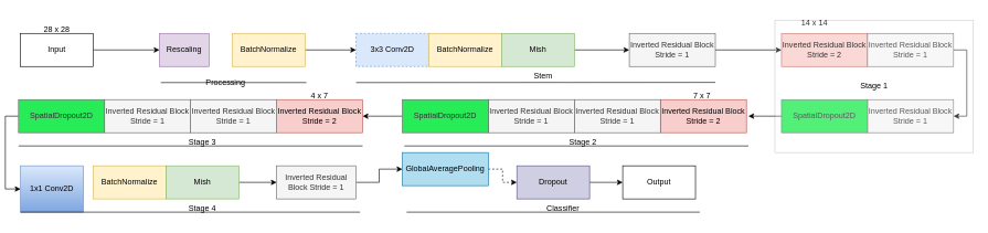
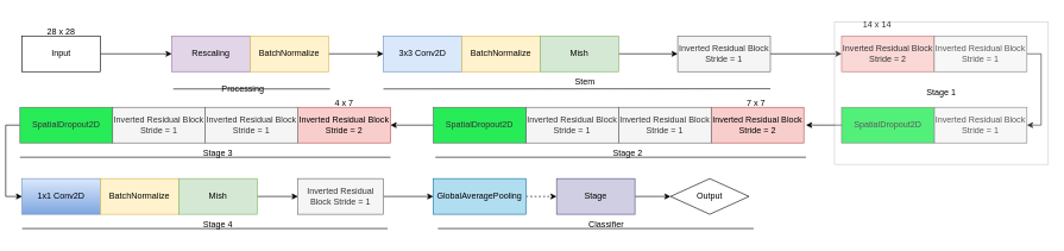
  <mxCell id="0" />
  <mxCell id="1" parent="0" />
- <mxCell id="2" value="Rescaling" style="rounded=0;whiteSpace=wrap;html=1;fillColor=#e1d5e7;strokeColor=#9673a6;" parent="1" vertex="1"><mxGeometry x="233" y="50" width="75" height="50" as="geometry" /></mxCell>
+ <mxCell id="2" value="Rescaling" style="rounded=0;whiteSpace=wrap;html=1;fillColor=#e1d5e7;strokeColor=#9673a6;" parent="1" vertex="1"><mxGeometry x="233" y="50" width="110" height="50" as="geometry" /></mxCell>
  <mxCell id="3" style="edgeStyle=orthogonalEdgeStyle;rounded=0;orthogonalLoop=1;jettySize=auto;html=1;exitX=1;exitY=0.5;exitDx=0;exitDy=0;entryX=0;entryY=0.5;entryDx=0;entryDy=0;" parent="1" source="4" target="5" edge="1"><mxGeometry relative="1" as="geometry" /></mxCell>
  <mxCell id="4" value="BatchNormalize" style="rounded=0;whiteSpace=wrap;html=1;fillColor=#fff2cc;strokeColor=#d6b656;" parent="1" vertex="1"><mxGeometry x="343" y="50" width="110" height="50" as="geometry" /></mxCell>
- <mxCell id="5" value="3x3 Conv2D" style="rounded=0;whiteSpace=wrap;html=1;fillColor=#dae8fc;strokeColor=#6c8ebf;dashed=1;" parent="1" vertex="1"><mxGeometry x="530" y="50" width="110" height="50" as="geometry" /></mxCell>
+ <mxCell id="5" value="3x3 Conv2D" style="rounded=0;whiteSpace=wrap;html=1;fillColor=#dae8fc;strokeColor=#6c8ebf;" parent="1" vertex="1"><mxGeometry x="530" y="50" width="110" height="50" as="geometry" /></mxCell>
  <mxCell id="6" value="BatchNormalize" style="rounded=0;whiteSpace=wrap;html=1;fillColor=#fff2cc;strokeColor=#d6b656;" parent="1" vertex="1"><mxGeometry x="640" y="50" width="110" height="50" as="geometry" /></mxCell>
  <mxCell id="7" style="edgeStyle=orthogonalEdgeStyle;rounded=0;orthogonalLoop=1;jettySize=auto;html=1;exitX=1;exitY=0.5;exitDx=0;exitDy=0;entryX=0;entryY=0.5;entryDx=0;entryDy=0;" parent="1" source="8" target="31" edge="1"><mxGeometry relative="1" as="geometry" /></mxCell>
  <mxCell id="8" value="Mish" style="rounded=0;whiteSpace=wrap;html=1;fillColor=#d5e8d4;strokeColor=#82b366;" parent="1" vertex="1"><mxGeometry x="750" y="50" width="110" height="50" as="geometry" /></mxCell>
  <mxCell id="9" style="edgeStyle=orthogonalEdgeStyle;rounded=0;orthogonalLoop=1;jettySize=auto;html=1;exitX=1;exitY=0.5;exitDx=0;exitDy=0;entryX=0;entryY=0.5;entryDx=0;entryDy=0;" parent="1" source="10" target="2" edge="1"><mxGeometry relative="1" as="geometry" /></mxCell>
  <mxCell id="10" value="Input" style="rounded=0;whiteSpace=wrap;html=1;" parent="1" vertex="1"><mxGeometry x="23" y="50" width="110" height="50" as="geometry" /></mxCell>
  <mxCell id="11" value="Inverted Residual Block Stride = 2" style="rounded=0;whiteSpace=wrap;html=1;fillColor=#f8cecc;strokeColor=#b85450;" parent="1" vertex="1"><mxGeometry x="1173" y="50" width="130" height="50" as="geometry" /></mxCell>
  <mxCell id="12" style="edgeStyle=orthogonalEdgeStyle;rounded=0;orthogonalLoop=1;jettySize=auto;html=1;exitX=1;exitY=0.5;exitDx=0;exitDy=0;entryX=1;entryY=0.5;entryDx=0;entryDy=0;" parent="1" source="13" target="14" edge="1"><mxGeometry relative="1" as="geometry" /></mxCell>
  <mxCell id="13" value="Inverted Residual Block Stride = 1" style="rounded=0;whiteSpace=wrap;html=1;fillColor=#f5f5f5;strokeColor=#666666;fontColor=#333333;" parent="1" vertex="1"><mxGeometry x="1303" y="50" width="130" height="50" as="geometry" /></mxCell>
  <mxCell id="14" value="Inverted Residual Block Stride = 1" style="rounded=0;whiteSpace=wrap;html=1;fillColor=#f5f5f5;strokeColor=#666666;fontColor=#333333;" parent="1" vertex="1"><mxGeometry x="1303" y="150" width="130" height="50" as="geometry" /></mxCell>
  <mxCell id="15" style="edgeStyle=orthogonalEdgeStyle;rounded=0;orthogonalLoop=1;jettySize=auto;html=1;exitX=0;exitY=0.5;exitDx=0;exitDy=0;" parent="1" source="16" edge="1"><mxGeometry relative="1" as="geometry"><mxPoint x="1123" y="174.913" as="targetPoint" /></mxGeometry></mxCell>
  <mxCell id="16" value="SpatialDropout2D" style="rounded=0;whiteSpace=wrap;html=1;fillColor=#27ec58;strokeColor=#666666;fontColor=#333333;" parent="1" vertex="1"><mxGeometry x="1173" y="150" width="130" height="50" as="geometry" /></mxCell>
  <mxCell id="17" value="Inverted Residual Block Stride = 2" style="rounded=0;whiteSpace=wrap;html=1;fillColor=#f8cecc;strokeColor=#b85450;" parent="1" vertex="1"><mxGeometry x="990" y="150" width="130" height="50" as="geometry" /></mxCell>
  <mxCell id="18" value="Inverted Residual Block Stride = 1" style="rounded=0;whiteSpace=wrap;html=1;fillColor=#f5f5f5;strokeColor=#666666;fontColor=#333333;" parent="1" vertex="1"><mxGeometry x="860" y="150" width="130" height="50" as="geometry" /></mxCell>
  <mxCell id="19" value="Inverted Residual Block Stride = 1" style="rounded=0;whiteSpace=wrap;html=1;fillColor=#f5f5f5;strokeColor=#666666;fontColor=#333333;" parent="1" vertex="1"><mxGeometry x="730" y="150" width="130" height="50" as="geometry" /></mxCell>
  <mxCell id="20" style="edgeStyle=orthogonalEdgeStyle;rounded=0;orthogonalLoop=1;jettySize=auto;html=1;exitX=0;exitY=0.5;exitDx=0;exitDy=0;entryX=1;entryY=0.5;entryDx=0;entryDy=0;" parent="1" source="21" target="22" edge="1"><mxGeometry relative="1" as="geometry" /></mxCell>
  <mxCell id="21" value="SpatialDropout2D" style="rounded=0;whiteSpace=wrap;html=1;fillColor=#27ec58;strokeColor=#666666;fontColor=#333333;" parent="1" vertex="1"><mxGeometry x="600" y="150" width="130" height="50" as="geometry" /></mxCell>
  <mxCell id="22" value="Inverted Residual Block Stride = 2" style="rounded=0;whiteSpace=wrap;html=1;fillColor=#f8cecc;strokeColor=#b85450;" parent="1" vertex="1"><mxGeometry x="410" y="150" width="130" height="50" as="geometry" /></mxCell>
  <mxCell id="23" value="Inverted Residual Block Stride = 1" style="rounded=0;whiteSpace=wrap;html=1;fillColor=#f5f5f5;strokeColor=#666666;fontColor=#333333;" parent="1" vertex="1"><mxGeometry x="150" y="150" width="130" height="50" as="geometry" /></mxCell>
  <mxCell id="24" value="Inverted Residual Block Stride = 1" style="rounded=0;whiteSpace=wrap;html=1;fillColor=#f5f5f5;strokeColor=#666666;fontColor=#333333;" parent="1" vertex="1"><mxGeometry x="280" y="150" width="130" height="50" as="geometry" /></mxCell>
  <mxCell id="25" style="edgeStyle=orthogonalEdgeStyle;rounded=0;orthogonalLoop=1;jettySize=auto;html=1;exitX=0;exitY=0.5;exitDx=0;exitDy=0;entryX=0;entryY=0.5;entryDx=0;entryDy=0;" parent="1" source="26" target="44" edge="1"><mxGeometry relative="1" as="geometry" /></mxCell>
  <mxCell id="26" value="SpatialDropout2D" style="rounded=0;whiteSpace=wrap;html=1;fillColor=#27ec58;strokeColor=#666666;fontColor=#333333;" parent="1" vertex="1"><mxGeometry x="20" y="150" width="130" height="50" as="geometry" /></mxCell>
  <mxCell id="27" style="edgeStyle=orthogonalEdgeStyle;rounded=0;orthogonalLoop=1;jettySize=auto;html=1;exitX=1;exitY=0.5;exitDx=0;exitDy=0;entryX=0;entryY=0.5;entryDx=0;entryDy=0;" parent="1" source="28" target="36" edge="1"><mxGeometry relative="1" as="geometry" /></mxCell>
  <mxCell id="28" value="Inverted Residual Block Stride = 1" style="rounded=0;whiteSpace=wrap;html=1;fillColor=#f5f5f5;strokeColor=#666666;fontColor=#333333;" parent="1" vertex="1"><mxGeometry x="410" y="250" width="120" height="50" as="geometry" /></mxCell>
  <mxCell id="29" value="Processing" style="text;html=1;strokeColor=none;fillColor=none;align=center;verticalAlign=middle;whiteSpace=wrap;rounded=0;" parent="1" vertex="1"><mxGeometry x="303" y="110" width="60" height="30" as="geometry" /></mxCell>
  <mxCell id="30" style="edgeStyle=orthogonalEdgeStyle;rounded=0;orthogonalLoop=1;jettySize=auto;html=1;exitX=1;exitY=0.5;exitDx=0;exitDy=0;entryX=0;entryY=0.5;entryDx=0;entryDy=0;" parent="1" source="31" target="11" edge="1"><mxGeometry relative="1" as="geometry" /></mxCell>
  <mxCell id="31" value="Inverted Residual Block Stride = 1" style="rounded=0;whiteSpace=wrap;html=1;fillColor=#f5f5f5;strokeColor=#666666;fontColor=#333333;" parent="1" vertex="1"><mxGeometry x="943" y="50" width="130" height="50" as="geometry" /></mxCell>
  <mxCell id="32" value="" style="endArrow=none;html=1;rounded=0;" parent="1" edge="1"><mxGeometry width="50" height="50" relative="1" as="geometry"><mxPoint x="530" y="124.23" as="sourcePoint" /><mxPoint x="1073" y="124" as="targetPoint" /></mxGeometry></mxCell>
  <mxCell id="33" value="Stem" style="text;html=1;strokeColor=none;fillColor=none;align=center;verticalAlign=middle;whiteSpace=wrap;rounded=0;" parent="1" vertex="1"><mxGeometry x="783" y="100" width="60" height="30" as="geometry" /></mxCell>
  <mxCell id="34" value="" style="endArrow=none;html=1;rounded=0;" parent="1" edge="1"><mxGeometry width="50" height="50" relative="1" as="geometry"><mxPoint x="235" y="124.23" as="sourcePoint" /><mxPoint x="455" y="124.23" as="targetPoint" /></mxGeometry></mxCell>
  <mxCell id="35" style="edgeStyle=orthogonalEdgeStyle;rounded=0;orthogonalLoop=1;jettySize=auto;html=1;exitX=1;exitY=0.5;exitDx=0;exitDy=0;dashed=1;" parent="1" source="36" target="38" edge="1"><mxGeometry relative="1" as="geometry" /></mxCell>
- <mxCell id="36" value="GlobalAveragePooling" style="rounded=0;whiteSpace=wrap;html=1;fillColor=#b1ddf0;strokeColor=#10739e;" parent="1" vertex="1"><mxGeometry x="600" y="230" width="130" height="50" as="geometry" /></mxCell>
+ <mxCell id="36" value="GlobalAveragePooling" style="rounded=0;whiteSpace=wrap;html=1;fillColor=#b1ddf0;strokeColor=#10739e;" parent="1" vertex="1"><mxGeometry x="600" y="250" width="130" height="50" as="geometry" /></mxCell>
  <mxCell id="37" style="edgeStyle=orthogonalEdgeStyle;rounded=0;orthogonalLoop=1;jettySize=auto;html=1;exitX=1;exitY=0.5;exitDx=0;exitDy=0;entryX=0;entryY=0.5;entryDx=0;entryDy=0;" parent="1" source="38" target="39" edge="1"><mxGeometry relative="1" as="geometry" /></mxCell>
- <mxCell id="38" value="Dropout" style="rounded=0;whiteSpace=wrap;html=1;fillColor=#d0cee2;strokeColor=#56517e;" parent="1" vertex="1"><mxGeometry x="773" y="250" width="110" height="50" as="geometry" /></mxCell>
- <mxCell id="39" value="Output" style="rounded=0;whiteSpace=wrap;html=1;" parent="1" vertex="1"><mxGeometry x="933" y="250" width="110" height="50" as="geometry" /></mxCell>
+ <mxCell id="38" value="Stage" style="rounded=0;whiteSpace=wrap;html=1;fillColor=#d0cee2;strokeColor=#56517e;" parent="1" vertex="1"><mxGeometry x="773" y="250" width="110" height="50" as="geometry" /></mxCell>
+ <mxCell id="39" value="Output" style="rhombus;whiteSpace=wrap;html=1;" parent="1" vertex="1"><mxGeometry x="933" y="250" width="110" height="50" as="geometry" /></mxCell>
  <mxCell id="40" value="28 x 28" style="text;html=1;strokeColor=none;fillColor=none;align=center;verticalAlign=middle;whiteSpace=wrap;rounded=0;" parent="1" vertex="1"><mxGeometry x="48" y="30" width="60" height="30" as="geometry" /></mxCell>
  <mxCell id="41" value="14 x 14" style="text;html=1;strokeColor=none;fillColor=none;align=center;verticalAlign=middle;whiteSpace=wrap;rounded=0;" parent="1" vertex="1"><mxGeometry x="1193" y="20" width="60" height="30" as="geometry" /></mxCell>
  <mxCell id="42" value="7 x 7" style="text;html=1;strokeColor=none;fillColor=none;align=center;verticalAlign=middle;whiteSpace=wrap;rounded=0;" parent="1" vertex="1"><mxGeometry x="1023" y="130" width="60" height="30" as="geometry" /></mxCell>
  <mxCell id="43" value="4 x 7" style="text;html=1;strokeColor=none;fillColor=none;align=center;verticalAlign=middle;whiteSpace=wrap;rounded=0;" parent="1" vertex="1"><mxGeometry x="445" y="130" width="60" height="30" as="geometry" /></mxCell>
- <mxCell id="44" value="1x1 Conv2D" style="rounded=0;whiteSpace=wrap;html=1;fillColor=#dae8fc;strokeColor=#6c8ebf;gradientColor=#7ea6e0;" parent="1" vertex="1"><mxGeometry x="23" y="250" width="95" height="70" as="geometry" /></mxCell>
+ <mxCell id="44" value="1x1 Conv2D" style="rounded=0;whiteSpace=wrap;html=1;fillColor=#dae8fc;strokeColor=#6c8ebf;gradientColor=#7ea6e0;" parent="1" vertex="1"><mxGeometry x="23" y="250" width="110" height="50" as="geometry" /></mxCell>
  <mxCell id="45" value="BatchNormalize" style="rounded=0;whiteSpace=wrap;html=1;fillColor=#fff2cc;strokeColor=#d6b656;" parent="1" vertex="1"><mxGeometry x="133" y="250" width="110" height="50" as="geometry" /></mxCell>
  <mxCell id="46" style="edgeStyle=orthogonalEdgeStyle;rounded=0;orthogonalLoop=1;jettySize=auto;html=1;exitX=1;exitY=0.5;exitDx=0;exitDy=0;entryX=0;entryY=0.5;entryDx=0;entryDy=0;" parent="1" source="47" target="28" edge="1"><mxGeometry relative="1" as="geometry" /></mxCell>
  <mxCell id="47" value="Mish" style="rounded=0;whiteSpace=wrap;html=1;fillColor=#d5e8d4;strokeColor=#82b366;" parent="1" vertex="1"><mxGeometry x="243" y="250" width="110" height="50" as="geometry" /></mxCell>
  <mxCell id="48" value="" style="endArrow=none;html=1;rounded=0;" parent="1" edge="1"><mxGeometry width="50" height="50" relative="1" as="geometry"><mxPoint x="606.5" y="320" as="sourcePoint" /><mxPoint x="1049.5" y="320" as="targetPoint" /></mxGeometry></mxCell>
  <mxCell id="49" value="Classifier" style="text;html=1;strokeColor=none;fillColor=none;align=center;verticalAlign=middle;whiteSpace=wrap;rounded=0;" parent="1" vertex="1"><mxGeometry x="813" y="300" width="60" height="30" as="geometry" /></mxCell>
  <mxCell id="50" value="Stage 4" style="text;html=1;strokeColor=none;fillColor=none;align=center;verticalAlign=middle;whiteSpace=wrap;rounded=0;" parent="1" vertex="1"><mxGeometry x="268" y="300" width="60" height="30" as="geometry" /></mxCell>
  <mxCell id="51" value="" style="endArrow=none;html=1;rounded=0;" parent="1" edge="1"><mxGeometry width="50" height="50" relative="1" as="geometry"><mxPoint x="20" y="220" as="sourcePoint" /><mxPoint x="540" y="220" as="targetPoint" /></mxGeometry></mxCell>
  <mxCell id="52" value="Stage 3" style="text;html=1;strokeColor=none;fillColor=none;align=center;verticalAlign=middle;whiteSpace=wrap;rounded=0;" parent="1" vertex="1"><mxGeometry x="268" y="200" width="60" height="30" as="geometry" /></mxCell>
  <mxCell id="53" value="" style="endArrow=none;html=1;rounded=0;" parent="1" edge="1"><mxGeometry width="50" height="50" relative="1" as="geometry"><mxPoint x="603" y="220" as="sourcePoint" /><mxPoint x="1123" y="220" as="targetPoint" /></mxGeometry></mxCell>
  <mxCell id="54" value="Stage 2" style="text;html=1;strokeColor=none;fillColor=none;align=center;verticalAlign=middle;whiteSpace=wrap;rounded=0;" parent="1" vertex="1"><mxGeometry x="843" y="200" width="60" height="30" as="geometry" /></mxCell>
  <mxCell id="55" value="" style="endArrow=none;html=1;rounded=0;" parent="1" edge="1"><mxGeometry width="50" height="50" relative="1" as="geometry"><mxPoint x="23" y="320" as="sourcePoint" /><mxPoint x="536" y="320" as="targetPoint" /></mxGeometry></mxCell>
  <mxCell id="56" value="Stage 1" style="rounded=0;whiteSpace=wrap;html=1;opacity=20;" parent="1" vertex="1"><mxGeometry x="1163" y="30" width="300" height="200" as="geometry" /></mxCell>
